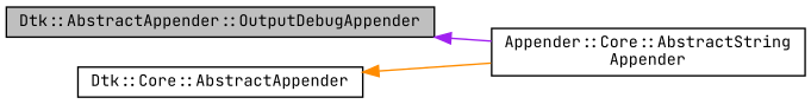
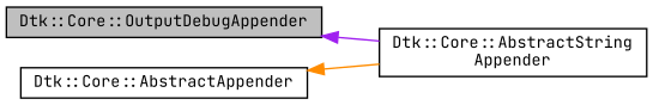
  digraph {
    fontname="JetBrains Mono"
    rankdir=LR
    node [color=black fillcolor=white fontname="JetBrains Mono" fontsize=10 shape=record style=filled]
    edge [dir=back fontname="JetBrains Mono" fontsize=10 labelfontname=Helvetica labelfontsize=10 style=solid]
-   n1 [fillcolor=grey75 fontcolor=black height=0.2 label="Dtk::AbstractAppender::OutputDebugAppender" width=0.4]
-   n2 [height=0.2 label="Appender::Core::AbstractString\lAppender" width=0.4]
+   n1 [fillcolor=grey75 fontcolor=black height=0.2 label="Dtk::Core::OutputDebugAppender" width=0.4]
+   n2 [height=0.2 label="Dtk::Core::AbstractString\lAppender" width=0.4]
    n3 [height=0.2 label="Dtk::Core::AbstractAppender" width=0.4]
    n1 -> n2 [color=purple]
    n3 -> n2 [color=darkorange]
  }
